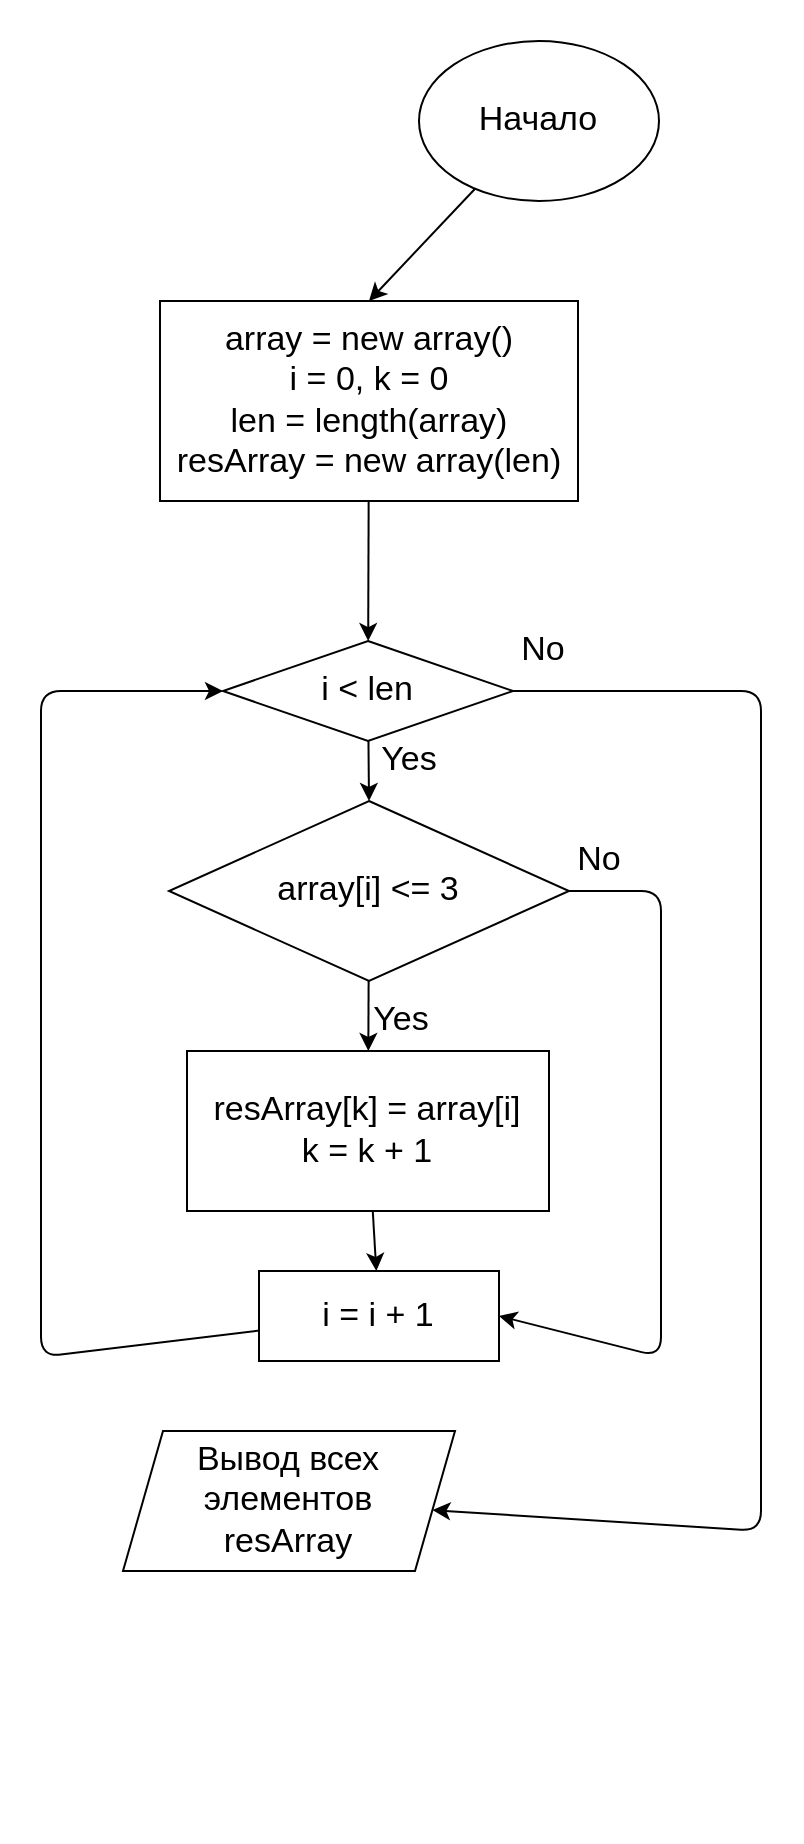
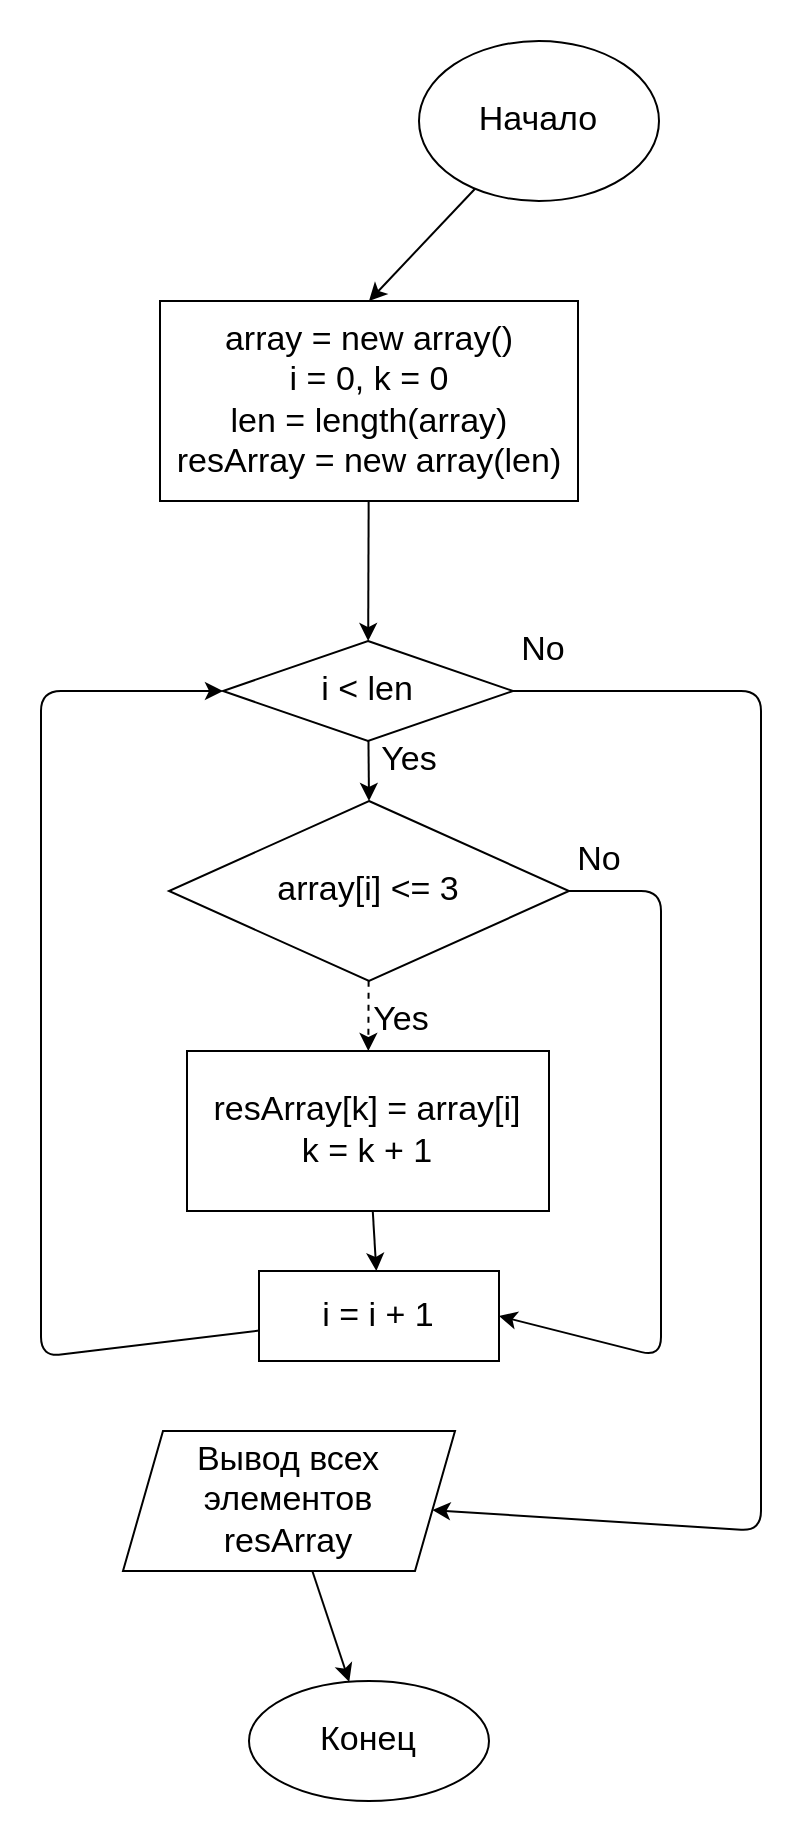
  <mxCell id="0" />
  <mxCell id="1" parent="0" />
  <mxCell id="2" style="edgeStyle=none;html=1;entryX=0.5;entryY=0;entryDx=0;entryDy=0;fontSize=17;" edge="1" parent="1" source="3" target="5"><mxGeometry relative="1" as="geometry" /></mxCell>
  <mxCell id="3" value="&lt;font style=&quot;font-size: 17px;&quot;&gt;Начало&lt;/font&gt;" style="ellipse;whiteSpace=wrap;html=1;fontSize=17;" vertex="1" parent="1"><mxGeometry x="209" y="20" width="120" height="80" as="geometry" /></mxCell>
  <mxCell id="4" value="" style="edgeStyle=none;html=1;fontSize=17;" edge="1" parent="1" source="5" target="17"><mxGeometry relative="1" as="geometry" /></mxCell>
  <mxCell id="5" value="&lt;span style=&quot;font-size: 17px;&quot;&gt;array = new array()&lt;/span&gt;&lt;br style=&quot;font-size: 17px;&quot;&gt;&lt;span style=&quot;font-size: 17px;&quot;&gt;i = 0, k = 0&lt;/span&gt;&lt;br style=&quot;font-size: 17px;&quot;&gt;&lt;span style=&quot;font-size: 17px;&quot;&gt;len = length(array)&lt;/span&gt;&lt;br style=&quot;font-size: 17px;&quot;&gt;&lt;span style=&quot;font-size: 17px;&quot;&gt;resArray = new array(len)&lt;/span&gt;" style="rounded=0;whiteSpace=wrap;html=1;fontSize=17;" vertex="1" parent="1"><mxGeometry x="79.5" y="150" width="209" height="100" as="geometry" /></mxCell>
- <mxCell id="6" value="" style="edgeStyle=none;html=1;fontSize=17;" edge="1" parent="1" source="8" target="10"><mxGeometry relative="1" as="geometry" /></mxCell>
+ <mxCell id="6" value="" style="edgeStyle=none;html=1;fontSize=17;dashed=1;" edge="1" parent="1" source="8" target="10"><mxGeometry relative="1" as="geometry" /></mxCell>
  <mxCell id="7" style="edgeStyle=none;html=1;fontSize=17;entryX=1;entryY=0.5;entryDx=0;entryDy=0;" edge="1" parent="1" source="8" target="12"><mxGeometry relative="1" as="geometry"><mxPoint x="310" y="445" as="targetPoint" /><Array as="points"><mxPoint x="330" y="445" /><mxPoint x="330" y="560" /><mxPoint x="330" y="678" /></Array></mxGeometry></mxCell>
  <mxCell id="8" value="array[i] &amp;lt;= 3" style="rhombus;whiteSpace=wrap;html=1;fontSize=17;" vertex="1" parent="1"><mxGeometry x="84" y="400" width="200" height="90" as="geometry" /></mxCell>
  <mxCell id="9" value="" style="edgeStyle=none;html=1;fontSize=17;" edge="1" parent="1" source="10" target="12"><mxGeometry relative="1" as="geometry" /></mxCell>
  <mxCell id="10" value="resArray[k] = array[i]&lt;br style=&quot;font-size: 17px;&quot;&gt;k = k + 1" style="whiteSpace=wrap;html=1;fontSize=17;" vertex="1" parent="1"><mxGeometry x="93" y="525" width="181" height="80" as="geometry" /></mxCell>
  <mxCell id="11" style="edgeStyle=none;html=1;entryX=0;entryY=0.5;entryDx=0;entryDy=0;fontSize=17;" edge="1" parent="1" source="12" target="17"><mxGeometry relative="1" as="geometry"><Array as="points"><mxPoint x="20" y="678" /><mxPoint x="20" y="345" /></Array></mxGeometry></mxCell>
  <mxCell id="12" value="i = i + 1" style="whiteSpace=wrap;html=1;fontSize=17;" vertex="1" parent="1"><mxGeometry x="129" y="635" width="120" height="45" as="geometry" /></mxCell>
  <mxCell id="13" value="Yes" style="text;html=1;align=center;verticalAlign=middle;resizable=0;points=[];autosize=1;strokeColor=none;fillColor=none;fontSize=17;" vertex="1" parent="1"><mxGeometry x="180" y="495" width="40" height="30" as="geometry" /></mxCell>
  <mxCell id="14" value="No" style="text;html=1;align=center;verticalAlign=middle;resizable=0;points=[];autosize=1;strokeColor=none;fillColor=none;fontSize=17;" vertex="1" parent="1"><mxGeometry x="279" y="415" width="40" height="30" as="geometry" /></mxCell>
  <mxCell id="15" style="edgeStyle=none;html=1;entryX=0.5;entryY=0;entryDx=0;entryDy=0;fontSize=17;" edge="1" parent="1" source="17" target="8"><mxGeometry relative="1" as="geometry" /></mxCell>
  <mxCell id="16" style="edgeStyle=none;html=1;fontSize=17;" edge="1" parent="1" source="17" target="19"><mxGeometry relative="1" as="geometry"><mxPoint x="200" y="730" as="targetPoint" /><Array as="points"><mxPoint x="380" y="345" /><mxPoint x="380" y="765" /></Array></mxGeometry></mxCell>
  <mxCell id="17" value="&lt;font style=&quot;font-size: 17px;&quot;&gt;i &amp;lt; len&lt;/font&gt;" style="rhombus;whiteSpace=wrap;html=1;rounded=0;fontSize=17;" vertex="1" parent="1"><mxGeometry x="111" y="320" width="145" height="50" as="geometry" /></mxCell>
+ <mxCell id="18" value="" style="edgeStyle=none;html=1;fontSize=17;" edge="1" parent="1" source="19" target="20"><mxGeometry relative="1" as="geometry" /></mxCell>
  <mxCell id="19" value="Вывод всех элементов&lt;br style=&quot;font-size: 17px;&quot;&gt;resArray" style="shape=parallelogram;perimeter=parallelogramPerimeter;whiteSpace=wrap;html=1;fixedSize=1;fontSize=17;" vertex="1" parent="1"><mxGeometry x="61" y="715" width="166" height="70" as="geometry" /></mxCell>
+ <mxCell id="20" value="Конец" style="ellipse;whiteSpace=wrap;html=1;fontSize=17;" vertex="1" parent="1"><mxGeometry x="124" y="840" width="120" height="60" as="geometry" /></mxCell>
  <mxCell id="21" value="No" style="text;html=1;align=center;verticalAlign=middle;resizable=0;points=[];autosize=1;strokeColor=none;fillColor=none;fontSize=17;" vertex="1" parent="1"><mxGeometry x="251" y="310" width="40" height="30" as="geometry" /></mxCell>
  <mxCell id="22" value="Yes" style="text;html=1;align=center;verticalAlign=middle;resizable=0;points=[];autosize=1;strokeColor=none;fillColor=none;fontSize=17;" vertex="1" parent="1"><mxGeometry x="184" y="365" width="40" height="30" as="geometry" /></mxCell>
